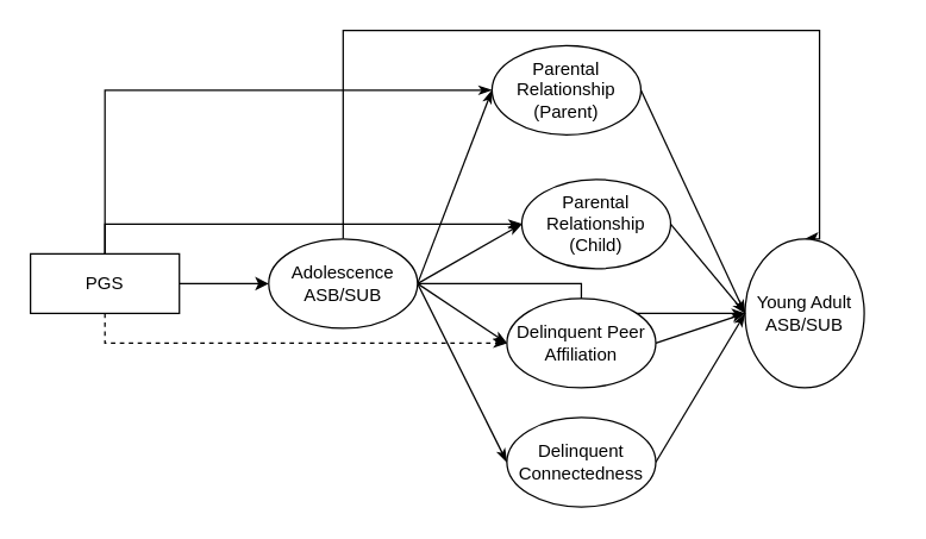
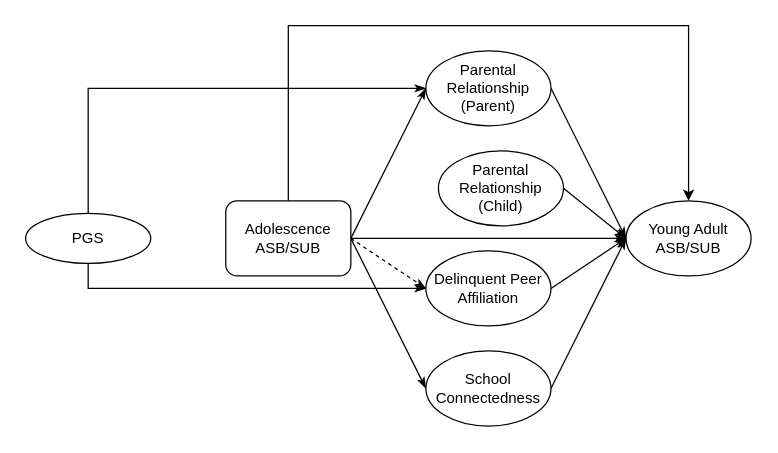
  <mxCell id="0" />
  <mxCell id="1" parent="0" />
- <mxCell id="2" style="edgeStyle=none;rounded=0;orthogonalLoop=1;jettySize=auto;html=1;exitX=1;exitY=0.5;exitDx=0;exitDy=0;entryX=0;entryY=0.5;entryDx=0;entryDy=0;elbow=vertical;" edge="1" parent="1" source="6" target="15"><mxGeometry relative="1" as="geometry" /></mxCell>
  <mxCell id="3" style="edgeStyle=orthogonalEdgeStyle;rounded=0;orthogonalLoop=1;jettySize=auto;html=1;exitX=0.5;exitY=0;exitDx=0;exitDy=0;entryX=0;entryY=0.5;entryDx=0;entryDy=0;elbow=vertical;endArrow=classicThin;endFill=1;" edge="1" parent="1" source="6" target="8"><mxGeometry relative="1" as="geometry" /></mxCell>
- <mxCell id="4" style="edgeStyle=orthogonalEdgeStyle;rounded=0;orthogonalLoop=1;jettySize=auto;html=1;exitX=0.5;exitY=1;exitDx=0;exitDy=0;entryX=0;entryY=0.5;entryDx=0;entryDy=0;elbow=vertical;endArrow=classicThin;endFill=1;dashed=1;" edge="1" parent="1" source="6" target="18"><mxGeometry relative="1" as="geometry" /></mxCell>
- <mxCell id="5" style="edgeStyle=orthogonalEdgeStyle;rounded=0;orthogonalLoop=1;jettySize=auto;html=1;exitX=0.5;exitY=0;exitDx=0;exitDy=0;entryX=0;entryY=0.5;entryDx=0;entryDy=0;elbow=vertical;endArrow=classicThin;endFill=1;" edge="1" parent="1" source="6" target="22"><mxGeometry relative="1" as="geometry" /></mxCell>
- <mxCell id="6" value="PGS" style="whiteSpace=wrap;html=1;" vertex="1" parent="1"><mxGeometry x="20" y="170" width="100" height="40" as="geometry" /></mxCell>
+ <mxCell id="4" style="edgeStyle=orthogonalEdgeStyle;rounded=0;orthogonalLoop=1;jettySize=auto;html=1;exitX=0.5;exitY=1;exitDx=0;exitDy=0;entryX=0;entryY=0.5;entryDx=0;entryDy=0;elbow=vertical;endArrow=classicThin;endFill=1;" edge="1" parent="1" source="6" target="18"><mxGeometry relative="1" as="geometry" /></mxCell>
+ <mxCell id="6" value="PGS" style="ellipse;whiteSpace=wrap;html=1;" vertex="1" parent="1"><mxGeometry x="20" y="170" width="100" height="40" as="geometry" /></mxCell>
  <mxCell id="7" style="rounded=0;orthogonalLoop=1;jettySize=auto;html=1;exitX=1;exitY=0.5;exitDx=0;exitDy=0;entryX=0;entryY=0.5;entryDx=0;entryDy=0;elbow=vertical;endArrow=classicThin;endFill=1;" edge="1" parent="1" source="8" target="16"><mxGeometry relative="1" as="geometry" /></mxCell>
- <mxCell id="8" value="Parental Relationship&lt;div&gt;(Parent)&lt;/div&gt;" style="ellipse;whiteSpace=wrap;html=1;" vertex="1" parent="1"><mxGeometry x="330" y="30" width="100" height="60" as="geometry" /></mxCell>
+ <mxCell id="8" value="Parental Relationship&lt;div&gt;(Parent)&lt;/div&gt;" style="ellipse;whiteSpace=wrap;html=1;" vertex="1" parent="1"><mxGeometry x="340" y="40" width="100" height="60" as="geometry" /></mxCell>
  <mxCell id="9" style="edgeStyle=none;rounded=0;orthogonalLoop=1;jettySize=auto;html=1;exitX=1;exitY=0.5;exitDx=0;exitDy=0;entryX=0;entryY=0.5;entryDx=0;entryDy=0;elbow=vertical;endArrow=classicThin;endFill=1;" edge="1" parent="1" source="15" target="8"><mxGeometry relative="1" as="geometry" /></mxCell>
- <mxCell id="10" style="edgeStyle=none;rounded=0;orthogonalLoop=1;jettySize=auto;html=1;exitX=1;exitY=0.5;exitDx=0;exitDy=0;entryX=0;entryY=0.5;entryDx=0;entryDy=0;elbow=vertical;endArrow=classicThin;endFill=1;" edge="1" parent="1" source="15" target="22"><mxGeometry relative="1" as="geometry" /></mxCell>
- <mxCell id="11" style="edgeStyle=none;rounded=0;orthogonalLoop=1;jettySize=auto;html=1;exitX=1;exitY=0.5;exitDx=0;exitDy=0;entryX=0;entryY=0.5;entryDx=0;entryDy=0;elbow=vertical;endArrow=classicThin;endFill=1;" edge="1" parent="1" source="15" target="18"><mxGeometry relative="1" as="geometry" /></mxCell>
+ <mxCell id="11" style="edgeStyle=none;rounded=0;orthogonalLoop=1;jettySize=auto;html=1;exitX=1;exitY=0.5;exitDx=0;exitDy=0;entryX=0;entryY=0.5;entryDx=0;entryDy=0;elbow=vertical;endArrow=classicThin;endFill=1;dashed=1;" edge="1" parent="1" source="15" target="18"><mxGeometry relative="1" as="geometry" /></mxCell>
  <mxCell id="12" style="edgeStyle=none;rounded=0;orthogonalLoop=1;jettySize=auto;html=1;exitX=1;exitY=0.5;exitDx=0;exitDy=0;entryX=0;entryY=0.5;entryDx=0;entryDy=0;elbow=vertical;endArrow=classicThin;endFill=1;" edge="1" parent="1" source="15" target="20"><mxGeometry relative="1" as="geometry" /></mxCell>
  <mxCell id="13" style="edgeStyle=orthogonalEdgeStyle;rounded=0;orthogonalLoop=1;jettySize=auto;html=1;exitX=1;exitY=0.5;exitDx=0;exitDy=0;entryX=0;entryY=0.5;entryDx=0;entryDy=0;elbow=vertical;endArrow=classicThin;endFill=1;" edge="1" parent="1" source="15" target="16"><mxGeometry relative="1" as="geometry" /></mxCell>
  <mxCell id="14" style="edgeStyle=orthogonalEdgeStyle;rounded=0;orthogonalLoop=1;jettySize=auto;html=1;exitX=0.5;exitY=0;exitDx=0;exitDy=0;entryX=0.5;entryY=0;entryDx=0;entryDy=0;elbow=vertical;" edge="1" parent="1" source="15" target="16"><mxGeometry relative="1" as="geometry"><Array as="points"><mxPoint x="230" y="20" /><mxPoint x="550" y="20" /></Array></mxGeometry></mxCell>
- <mxCell id="15" value="Adolescence&lt;div&gt;ASB/SUB&lt;/div&gt;" style="ellipse;whiteSpace=wrap;html=1;" vertex="1" parent="1"><mxGeometry x="180" y="160" width="100" height="60" as="geometry" /></mxCell>
- <mxCell id="16" value="Young Adult&lt;div&gt;ASB/SUB&lt;/div&gt;" style="ellipse;whiteSpace=wrap;html=1;" vertex="1" parent="1"><mxGeometry x="500" y="160" width="80" height="100" as="geometry" /></mxCell>
+ <mxCell id="15" value="Adolescence&lt;div&gt;ASB/SUB&lt;/div&gt;" style="whiteSpace=wrap;html=1;rounded=1;" vertex="1" parent="1"><mxGeometry x="180" y="160" width="100" height="60" as="geometry" /></mxCell>
+ <mxCell id="16" value="Young Adult&lt;div&gt;ASB/SUB&lt;/div&gt;" style="ellipse;whiteSpace=wrap;html=1;" vertex="1" parent="1"><mxGeometry x="500" y="160" width="100" height="60" as="geometry" /></mxCell>
  <mxCell id="17" style="edgeStyle=none;rounded=0;orthogonalLoop=1;jettySize=auto;html=1;exitX=1;exitY=0.5;exitDx=0;exitDy=0;entryX=0;entryY=0.5;entryDx=0;entryDy=0;elbow=vertical;endArrow=classicThin;endFill=1;" edge="1" parent="1" source="18" target="16"><mxGeometry relative="1" as="geometry" /></mxCell>
  <mxCell id="18" value="Delinquent Peer Affiliation" style="ellipse;whiteSpace=wrap;html=1;" vertex="1" parent="1"><mxGeometry x="340" y="200" width="100" height="60" as="geometry" /></mxCell>
  <mxCell id="19" style="edgeStyle=none;rounded=0;orthogonalLoop=1;jettySize=auto;html=1;exitX=1;exitY=0.5;exitDx=0;exitDy=0;entryX=0;entryY=0.5;entryDx=0;entryDy=0;elbow=vertical;endArrow=classicThin;endFill=1;" edge="1" parent="1" source="20" target="16"><mxGeometry relative="1" as="geometry" /></mxCell>
- <mxCell id="20" value="Delinquent Connectedness" style="ellipse;whiteSpace=wrap;html=1;" vertex="1" parent="1"><mxGeometry x="340" y="280" width="100" height="60" as="geometry" /></mxCell>
+ <mxCell id="20" value="School Connectedness" style="ellipse;whiteSpace=wrap;html=1;" vertex="1" parent="1"><mxGeometry x="340" y="280" width="100" height="60" as="geometry" /></mxCell>
  <mxCell id="21" style="rounded=0;orthogonalLoop=1;jettySize=auto;html=1;exitX=1;exitY=0.5;exitDx=0;exitDy=0;entryX=0;entryY=0.5;entryDx=0;entryDy=0;elbow=vertical;endArrow=classicThin;endFill=1;" edge="1" parent="1" source="22" target="16"><mxGeometry relative="1" as="geometry" /></mxCell>
  <mxCell id="22" value="Parental Relationship&lt;div&gt;(Child&lt;span style=&quot;background-color: initial;&quot;&gt;)&lt;/span&gt;&lt;/div&gt;" style="ellipse;whiteSpace=wrap;html=1;" vertex="1" parent="1"><mxGeometry x="350" y="120" width="100" height="60" as="geometry" /></mxCell>
